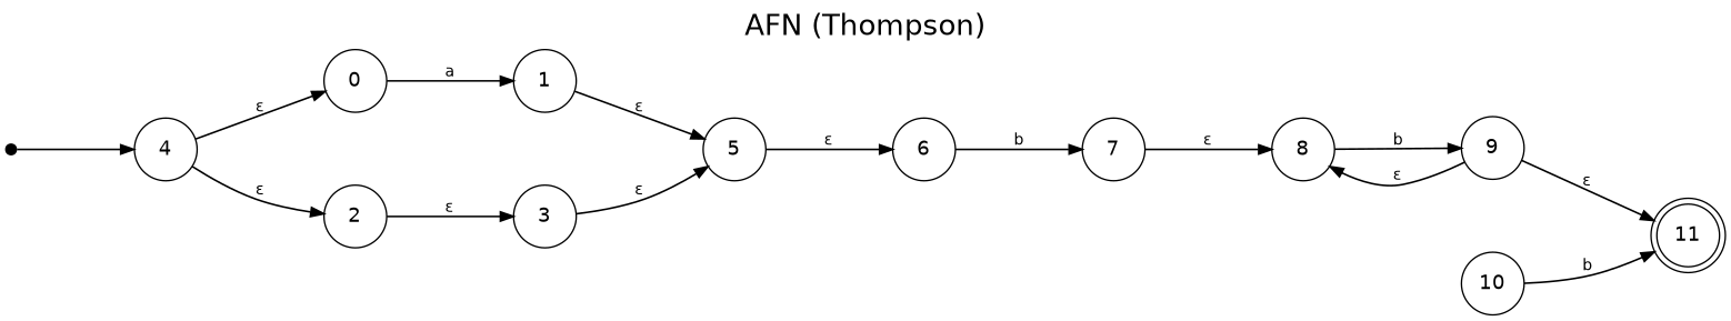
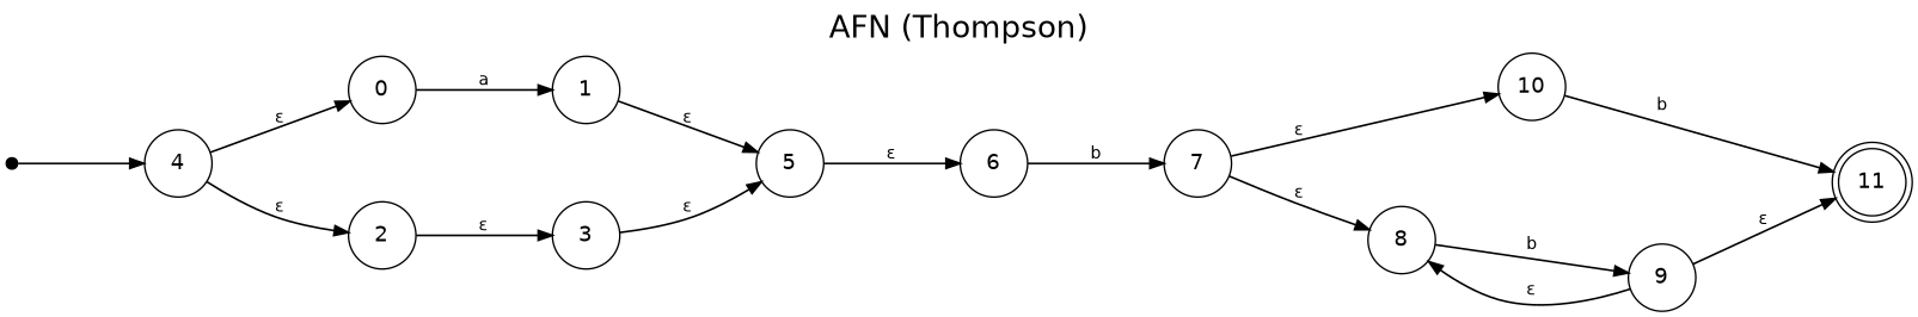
  digraph {
    concentrate=true
    fontname=Helvetica
    fontsize=20
    label="AFN (Thompson)"
    labelloc=t
    nodesep=0.7
    rankdir=LR
    ranksep=1.1
    splines=true
    node [fontname=Helvetica shape=circle]
    edge [arrowsize=0.9 fontname=Helvetica fontsize=11 labeldistance=1.6 penwidth=1.2]
    __start [height=0.6 shape=point width=0.1]
    4 [height=0.6 width=0.6]
    0 [height=0.6 width=0.6]
    2 [height=0.6 width=0.6]
    1 [height=0.6 width=0.6]
    3 [height=0.6 width=0.6]
    11 [height=0.6 shape=doublecircle width=0.6]
    5 [height=0.6 width=0.6]
    6 [height=0.6 width=0.6]
    7 [height=0.6 width=0.6]
    10 [height=0.6 width=0.6]
    8 [height=0.6 width=0.6]
    9 [height=0.6 width=0.6]
    __start -> 4
    4 -> 0 [label="ε"]
    4 -> 2 [label="ε"]
    0 -> 1 [label=a]
    2 -> 3 [label="ε"]
    1 -> 5 [label="ε"]
    3 -> 5 [label="ε"]
    5 -> 6 [label="ε"]
    6 -> 7 [label=b]
+   7 -> 10 [label="ε"]
    7 -> 8 [label="ε"]
    10 -> 11 [label=b]
    8 -> 9 [label=b]
    9 -> 11 [label="ε"]
    9 -> 8 [label="ε"]
  }
